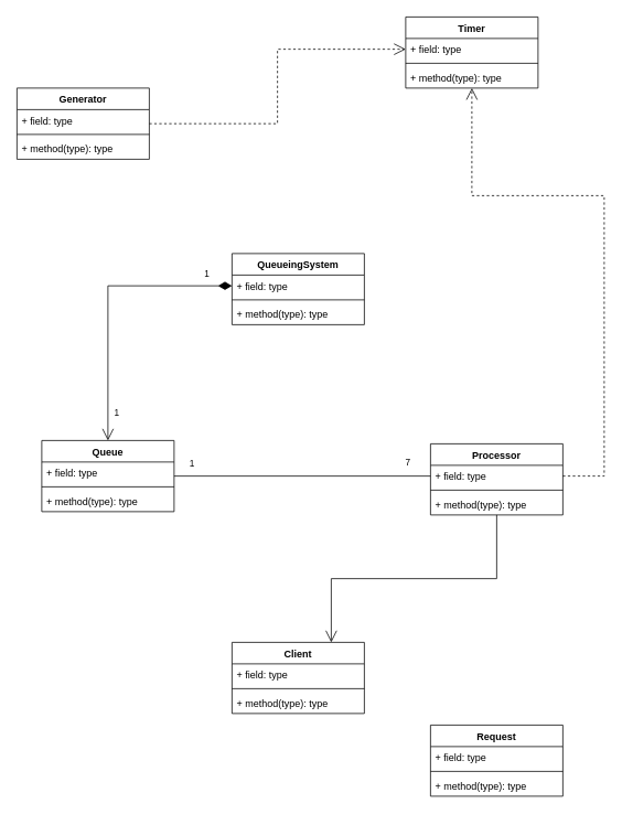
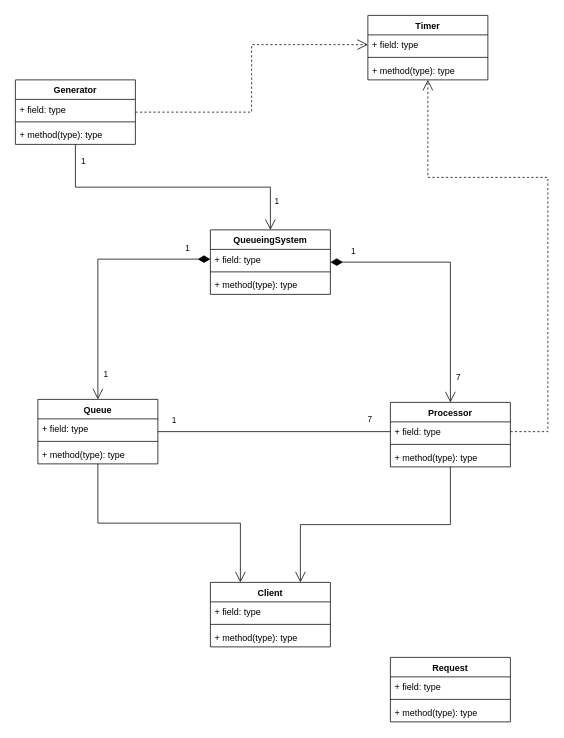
  <mxCell id="0" />
  <mxCell id="1" parent="0" />
  <mxCell id="2" value="" style="endArrow=none;html=1;edgeStyle=orthogonalEdgeStyle;rounded=0;exitX=1;exitY=0.5;exitDx=0;exitDy=0;entryX=0;entryY=0.5;entryDx=0;entryDy=0;" parent="1" source="5" edge="1" target="41"><mxGeometry relative="1" as="geometry"><mxPoint x="260" y="606" as="sourcePoint" /><mxPoint x="470" y="556" as="targetPoint" /></mxGeometry></mxCell>
  <mxCell id="3" value="1" style="edgeLabel;html=1;align=left;verticalAlign=bottom;resizable=0;points=[];spacing=8;" vertex="1" connectable="0" parent="2"><mxGeometry x="-0.928" y="1" relative="1" as="geometry"><mxPoint as="offset" /></mxGeometry></mxCell>
  <mxCell id="4" value="7" style="edgeLabel;html=1;align=right;verticalAlign=bottom;resizable=0;points=[];spacing=8;" vertex="1" connectable="0" parent="2"><mxGeometry x="0.882" y="3" relative="1" as="geometry"><mxPoint as="offset" /></mxGeometry></mxCell>
  <mxCell id="5" value="Queue" style="swimlane;fontStyle=1;align=center;verticalAlign=top;childLayout=stackLayout;horizontal=1;startSize=26;horizontalStack=0;resizeParent=1;resizeParentMax=0;resizeLast=0;collapsible=1;marginBottom=0;" parent="1" vertex="1"><mxGeometry x="50" y="532" width="160" height="86" as="geometry" /></mxCell>
  <mxCell id="6" value="+ field: type" style="text;strokeColor=none;fillColor=none;align=left;verticalAlign=top;spacingLeft=4;spacingRight=4;overflow=hidden;rotatable=0;points=[[0,0.5],[1,0.5]];portConstraint=eastwest;" parent="5" vertex="1"><mxGeometry y="26" width="160" height="26" as="geometry" /></mxCell>
  <mxCell id="7" value="" style="line;strokeWidth=1;fillColor=none;align=left;verticalAlign=middle;spacingTop=-1;spacingLeft=3;spacingRight=3;rotatable=0;labelPosition=right;points=[];portConstraint=eastwest;" parent="5" vertex="1"><mxGeometry y="52" width="160" height="8" as="geometry" /></mxCell>
  <mxCell id="8" value="+ method(type): type" style="text;strokeColor=none;fillColor=none;align=left;verticalAlign=top;spacingLeft=4;spacingRight=4;overflow=hidden;rotatable=0;points=[[0,0.5],[1,0.5]];portConstraint=eastwest;" parent="5" vertex="1"><mxGeometry y="60" width="160" height="26" as="geometry" /></mxCell>
  <mxCell id="9" value="Client" style="swimlane;fontStyle=1;align=center;verticalAlign=top;childLayout=stackLayout;horizontal=1;startSize=26;horizontalStack=0;resizeParent=1;resizeParentMax=0;resizeLast=0;collapsible=1;marginBottom=0;" parent="1" vertex="1"><mxGeometry x="280" y="776" width="160" height="86" as="geometry" /></mxCell>
  <mxCell id="10" value="+ field: type" style="text;strokeColor=none;fillColor=none;align=left;verticalAlign=top;spacingLeft=4;spacingRight=4;overflow=hidden;rotatable=0;points=[[0,0.5],[1,0.5]];portConstraint=eastwest;" parent="9" vertex="1"><mxGeometry y="26" width="160" height="26" as="geometry" /></mxCell>
  <mxCell id="11" value="" style="line;strokeWidth=1;fillColor=none;align=left;verticalAlign=middle;spacingTop=-1;spacingLeft=3;spacingRight=3;rotatable=0;labelPosition=right;points=[];portConstraint=eastwest;" parent="9" vertex="1"><mxGeometry y="52" width="160" height="8" as="geometry" /></mxCell>
  <mxCell id="12" value="+ method(type): type" style="text;strokeColor=none;fillColor=none;align=left;verticalAlign=top;spacingLeft=4;spacingRight=4;overflow=hidden;rotatable=0;points=[[0,0.5],[1,0.5]];portConstraint=eastwest;" parent="9" vertex="1"><mxGeometry y="60" width="160" height="26" as="geometry" /></mxCell>
  <mxCell id="13" value="Request" style="swimlane;fontStyle=1;align=center;verticalAlign=top;childLayout=stackLayout;horizontal=1;startSize=26;horizontalStack=0;resizeParent=1;resizeParentMax=0;resizeLast=0;collapsible=1;marginBottom=0;" parent="1" vertex="1"><mxGeometry x="520" y="876" width="160" height="86" as="geometry" /></mxCell>
  <mxCell id="14" value="+ field: type" style="text;strokeColor=none;fillColor=none;align=left;verticalAlign=top;spacingLeft=4;spacingRight=4;overflow=hidden;rotatable=0;points=[[0,0.5],[1,0.5]];portConstraint=eastwest;" parent="13" vertex="1"><mxGeometry y="26" width="160" height="26" as="geometry" /></mxCell>
  <mxCell id="15" value="" style="line;strokeWidth=1;fillColor=none;align=left;verticalAlign=middle;spacingTop=-1;spacingLeft=3;spacingRight=3;rotatable=0;labelPosition=right;points=[];portConstraint=eastwest;" parent="13" vertex="1"><mxGeometry y="52" width="160" height="8" as="geometry" /></mxCell>
  <mxCell id="16" value="+ method(type): type" style="text;strokeColor=none;fillColor=none;align=left;verticalAlign=top;spacingLeft=4;spacingRight=4;overflow=hidden;rotatable=0;points=[[0,0.5],[1,0.5]];portConstraint=eastwest;" parent="13" vertex="1"><mxGeometry y="60" width="160" height="26" as="geometry" /></mxCell>
+ <mxCell id="17" value="1" style="endArrow=open;html=1;endSize=12;startArrow=diamondThin;startSize=14;startFill=1;edgeStyle=orthogonalEdgeStyle;align=left;verticalAlign=bottom;rounded=0;exitX=1;exitY=0.5;exitDx=0;exitDy=0;entryX=0.5;entryY=0;entryDx=0;entryDy=0;spacing=8;spacingTop=0;" parent="1" source="19" target="40" edge="1"><mxGeometry x="-0.885" relative="1" as="geometry"><mxPoint x="460" y="356" as="sourcePoint" /><mxPoint x="680" y="356" as="targetPoint" /><mxPoint as="offset" /></mxGeometry></mxCell>
+ <mxCell id="18" value="7" style="edgeLabel;html=1;align=left;verticalAlign=bottom;resizable=0;points=[];fontColor=default;spacing=8;" parent="17" vertex="1" connectable="0"><mxGeometry x="0.846" relative="1" as="geometry"><mxPoint y="7" as="offset" /></mxGeometry></mxCell>
  <mxCell id="19" value="QueueingSystem" style="swimlane;fontStyle=1;align=center;verticalAlign=top;childLayout=stackLayout;horizontal=1;startSize=26;horizontalStack=0;resizeParent=1;resizeParentMax=0;resizeLast=0;collapsible=1;marginBottom=0;shadow=0;rounded=0;sketch=0;swimlaneFillColor=none;glass=0;" parent="1" vertex="1"><mxGeometry x="280" y="306" width="160" height="86" as="geometry" /></mxCell>
  <mxCell id="20" value="+ field: type" style="text;strokeColor=none;fillColor=none;align=left;verticalAlign=top;spacingLeft=4;spacingRight=4;overflow=hidden;rotatable=0;points=[[0,0.5],[1,0.5]];portConstraint=eastwest;" parent="19" vertex="1"><mxGeometry y="26" width="160" height="26" as="geometry" /></mxCell>
  <mxCell id="21" value="" style="line;strokeWidth=1;fillColor=none;align=left;verticalAlign=middle;spacingTop=-1;spacingLeft=3;spacingRight=3;rotatable=0;labelPosition=right;points=[];portConstraint=eastwest;" parent="19" vertex="1"><mxGeometry y="52" width="160" height="8" as="geometry" /></mxCell>
  <mxCell id="22" value="+ method(type): type" style="text;strokeColor=none;fillColor=none;align=left;verticalAlign=top;spacingLeft=4;spacingRight=4;overflow=hidden;rotatable=0;points=[[0,0.5],[1,0.5]];portConstraint=eastwest;" parent="19" vertex="1"><mxGeometry y="60" width="160" height="26" as="geometry" /></mxCell>
+ <mxCell id="23" value="" style="endArrow=open;endFill=1;endSize=12;html=1;exitX=0.5;exitY=1;exitDx=0;exitDy=0;entryX=0.25;entryY=0;entryDx=0;entryDy=0;edgeStyle=orthogonalEdgeStyle;elbow=vertical;movable=1;resizable=1;rotatable=1;deletable=1;editable=1;connectable=1;sourcePortConstraint=none;snapToPoint=0;fixDash=0;bendable=1;noJump=0;flowAnimation=0;rounded=0;startArrow=none;startFill=0;" parent="1" source="5" target="9" edge="1"><mxGeometry width="160" relative="1" as="geometry"><mxPoint x="130" y="686" as="sourcePoint" /><mxPoint x="290" y="686" as="targetPoint" /></mxGeometry></mxCell>
  <mxCell id="24" value="" style="endArrow=open;endFill=1;endSize=12;html=1;rounded=0;exitX=0.5;exitY=1;exitDx=0;exitDy=0;entryX=0.75;entryY=0;entryDx=0;entryDy=0;edgeStyle=orthogonalEdgeStyle;" parent="1" source="40" target="9" edge="1"><mxGeometry width="160" relative="1" as="geometry"><mxPoint x="470" y="716" as="sourcePoint" /><mxPoint x="630" y="716" as="targetPoint" /></mxGeometry></mxCell>
  <mxCell id="25" value="1" style="endArrow=open;endSize=12;startArrow=diamondThin;startSize=14;startFill=1;edgeStyle=orthogonalEdgeStyle;align=right;verticalAlign=bottom;rounded=0;exitX=0;exitY=0.5;exitDx=0;exitDy=0;entryX=0.5;entryY=0;entryDx=0;entryDy=0;shadow=0;sketch=0;targetPerimeterSpacing=0;strokeWidth=1;flowAnimation=0;orthogonalLoop=0;orthogonal=0;comic=0;spacing=8;horizontal=1;html=1;" parent="1" source="20" target="5" edge="1"><mxGeometry x="-0.883" relative="1" as="geometry"><mxPoint x="410" y="666" as="sourcePoint" /><mxPoint x="570" y="666" as="targetPoint" /><mxPoint as="offset" /></mxGeometry></mxCell>
  <mxCell id="26" value="1" style="edgeLabel;html=1;align=left;verticalAlign=bottom;resizable=0;points=[];fontColor=default;horizontal=1;labelPosition=center;verticalLabelPosition=middle;spacingRight=0;spacing=8;spacingTop=0;" parent="25" vertex="1" connectable="0"><mxGeometry x="0.847" y="-1" relative="1" as="geometry"><mxPoint x="1" y="6" as="offset" /></mxGeometry></mxCell>
  <mxCell id="27" value="Generator" style="swimlane;fontStyle=1;align=center;verticalAlign=top;childLayout=stackLayout;horizontal=1;startSize=26;horizontalStack=0;resizeParent=1;resizeParentMax=0;resizeLast=0;collapsible=1;marginBottom=0;rounded=0;shadow=0;glass=0;sketch=0;gradientColor=none;" parent="1" vertex="1"><mxGeometry x="20" y="106" width="160" height="86" as="geometry" /></mxCell>
  <mxCell id="28" value="+ field: type" style="text;strokeColor=none;fillColor=none;align=left;verticalAlign=top;spacingLeft=4;spacingRight=4;overflow=hidden;rotatable=0;points=[[0,0.5],[1,0.5]];portConstraint=eastwest;rounded=0;shadow=0;glass=0;sketch=0;" parent="27" vertex="1"><mxGeometry y="26" width="160" height="26" as="geometry" /></mxCell>
  <mxCell id="29" value="" style="line;strokeWidth=1;fillColor=none;align=left;verticalAlign=middle;spacingTop=-1;spacingLeft=3;spacingRight=3;rotatable=0;labelPosition=right;points=[];portConstraint=eastwest;rounded=0;shadow=0;glass=0;sketch=0;" parent="27" vertex="1"><mxGeometry y="52" width="160" height="8" as="geometry" /></mxCell>
  <mxCell id="30" value="+ method(type): type" style="text;strokeColor=none;fillColor=none;align=left;verticalAlign=top;spacingLeft=4;spacingRight=4;overflow=hidden;rotatable=0;points=[[0,0.5],[1,0.5]];portConstraint=eastwest;rounded=0;shadow=0;glass=0;sketch=0;" parent="27" vertex="1"><mxGeometry y="60" width="160" height="26" as="geometry" /></mxCell>
  <mxCell id="31" value="Timer" style="swimlane;fontStyle=1;align=center;verticalAlign=top;childLayout=stackLayout;horizontal=1;startSize=26;horizontalStack=0;resizeParent=1;resizeParentMax=0;resizeLast=0;collapsible=1;marginBottom=0;rounded=0;shadow=0;glass=0;sketch=0;gradientColor=none;" parent="1" vertex="1"><mxGeometry x="490" y="20" width="160" height="86" as="geometry" /></mxCell>
  <mxCell id="32" value="+ field: type" style="text;strokeColor=none;fillColor=none;align=left;verticalAlign=top;spacingLeft=4;spacingRight=4;overflow=hidden;rotatable=0;points=[[0,0.5],[1,0.5]];portConstraint=eastwest;rounded=0;shadow=0;glass=0;sketch=0;fixDash=0;portConstraintRotation=0;dropTarget=1;" parent="31" vertex="1"><mxGeometry y="26" width="160" height="26" as="geometry" /></mxCell>
  <mxCell id="33" value="" style="line;strokeWidth=1;fillColor=none;align=left;verticalAlign=middle;spacingTop=-1;spacingLeft=3;spacingRight=3;rotatable=0;labelPosition=right;points=[];portConstraint=eastwest;rounded=0;shadow=0;glass=0;sketch=0;" parent="31" vertex="1"><mxGeometry y="52" width="160" height="8" as="geometry" /></mxCell>
  <mxCell id="34" value="+ method(type): type" style="text;strokeColor=none;fillColor=none;align=left;verticalAlign=top;spacingLeft=4;spacingRight=4;overflow=hidden;rotatable=0;points=[[0,0.5],[1,0.5]];portConstraint=eastwest;rounded=0;shadow=0;glass=0;sketch=0;" parent="31" vertex="1"><mxGeometry y="60" width="160" height="26" as="geometry" /></mxCell>
+ <mxCell id="35" value="" style="endArrow=open;endFill=1;endSize=12;html=1;rounded=0;exitX=0.5;exitY=1;exitDx=0;exitDy=0;entryX=0.5;entryY=0;entryDx=0;entryDy=0;edgeStyle=orthogonalEdgeStyle;" parent="1" source="27" target="19" edge="1"><mxGeometry width="160" relative="1" as="geometry"><mxPoint x="220" y="6" as="sourcePoint" /><mxPoint x="380" y="6" as="targetPoint" /></mxGeometry></mxCell>
+ <mxCell id="36" value="1" style="edgeLabel;html=1;align=left;verticalAlign=top;resizable=0;points=[];spacing=8;" parent="35" vertex="1" connectable="0"><mxGeometry x="-0.893" y="-1" relative="1" as="geometry"><mxPoint x="1" y="-17" as="offset" /></mxGeometry></mxCell>
+ <mxCell id="37" value="1" style="edgeLabel;html=1;align=left;verticalAlign=bottom;resizable=0;points=[];spacing=8;" parent="35" vertex="1" connectable="0"><mxGeometry x="0.87" y="-2" relative="1" as="geometry"><mxPoint as="offset" /></mxGeometry></mxCell>
  <mxCell id="38" value="" style="endArrow=open;dashed=1;endFill=0;endSize=12;html=1;rounded=0;exitX=1;exitY=0.5;exitDx=0;exitDy=0;entryX=0;entryY=0.5;entryDx=0;entryDy=0;edgeStyle=elbowEdgeStyle;" parent="1" source="27" target="32" edge="1"><mxGeometry width="160" relative="1" as="geometry"><mxPoint x="350" y="86" as="sourcePoint" /><mxPoint x="500" y="66" as="targetPoint" /></mxGeometry></mxCell>
  <mxCell id="39" value="" style="endArrow=open;dashed=1;endFill=0;endSize=12;html=1;rounded=0;exitX=1;exitY=0.5;exitDx=0;exitDy=0;entryX=0.5;entryY=1;entryDx=0;entryDy=0;edgeStyle=orthogonalEdgeStyle;" parent="1" source="41" target="31" edge="1"><mxGeometry width="160" relative="1" as="geometry"><mxPoint x="710" y="456" as="sourcePoint" /><mxPoint x="870" y="456" as="targetPoint" /><Array as="points"><mxPoint x="730" y="575" /><mxPoint x="730" y="236" /><mxPoint x="570" y="236" /></Array></mxGeometry></mxCell>
  <mxCell id="40" value="Processor" style="swimlane;fontStyle=1;align=center;verticalAlign=top;childLayout=stackLayout;horizontal=1;startSize=26;horizontalStack=0;resizeParent=1;resizeParentMax=0;resizeLast=0;collapsible=1;marginBottom=0;" parent="1" vertex="1"><mxGeometry x="520" y="536" width="160" height="86" as="geometry" /></mxCell>
  <mxCell id="41" value="+ field: type" style="text;strokeColor=none;fillColor=none;align=left;verticalAlign=top;spacingLeft=4;spacingRight=4;overflow=hidden;rotatable=0;points=[[0,0.5],[1,0.5]];portConstraint=eastwest;" parent="40" vertex="1"><mxGeometry y="26" width="160" height="26" as="geometry" /></mxCell>
  <mxCell id="42" value="" style="line;strokeWidth=1;fillColor=none;align=left;verticalAlign=middle;spacingTop=-1;spacingLeft=3;spacingRight=3;rotatable=0;labelPosition=right;points=[];portConstraint=eastwest;" parent="40" vertex="1"><mxGeometry y="52" width="160" height="8" as="geometry" /></mxCell>
  <mxCell id="43" value="+ method(type): type" style="text;strokeColor=none;fillColor=none;align=left;verticalAlign=top;spacingLeft=4;spacingRight=4;overflow=hidden;rotatable=0;points=[[0,0.5],[1,0.5]];portConstraint=eastwest;" parent="40" vertex="1"><mxGeometry y="60" width="160" height="26" as="geometry" /></mxCell>
